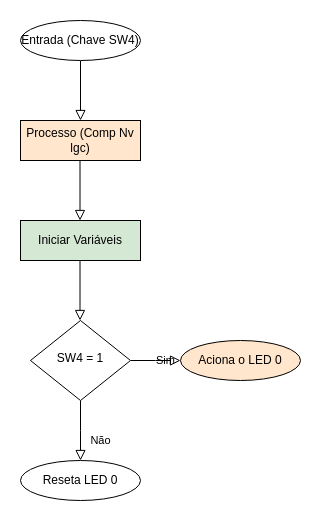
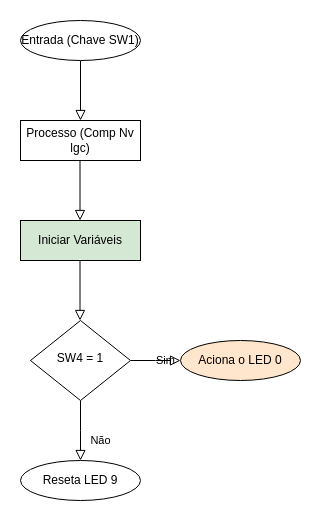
  <mxCell id="0" />
  <mxCell id="1" parent="0" />
  <mxCell id="2" value="" style="rounded=0;html=1;jettySize=auto;orthogonalLoop=1;fontSize=11;endArrow=block;endFill=0;endSize=8;strokeWidth=1;shadow=0;labelBackgroundColor=none;edgeStyle=orthogonalEdgeStyle;" parent="1" edge="1"><mxGeometry relative="1" as="geometry"><mxPoint x="80" y="60" as="sourcePoint" /><mxPoint x="80" y="120" as="targetPoint" /></mxGeometry></mxCell>
  <mxCell id="3" value="Não" style="rounded=0;html=1;jettySize=auto;orthogonalLoop=1;fontSize=11;endArrow=block;endFill=0;endSize=8;strokeWidth=1;shadow=0;labelBackgroundColor=none;edgeStyle=orthogonalEdgeStyle;" parent="1" source="5" edge="1"><mxGeometry x="0.333" y="20" relative="1" as="geometry"><mxPoint as="offset" /><mxPoint x="80" y="460" as="targetPoint" /></mxGeometry></mxCell>
  <mxCell id="4" value="Sim" style="edgeStyle=orthogonalEdgeStyle;rounded=0;html=1;jettySize=auto;orthogonalLoop=1;fontSize=11;endArrow=block;endFill=0;endSize=8;strokeWidth=1;shadow=0;labelBackgroundColor=none;" parent="1" source="5" edge="1"><mxGeometry y="10" relative="1" as="geometry"><mxPoint as="offset" /><mxPoint x="180" y="360" as="targetPoint" /></mxGeometry></mxCell>
  <mxCell id="5" value="SW4 = 1" style="rhombus;whiteSpace=wrap;html=1;shadow=0;fontFamily=Helvetica;fontSize=12;align=center;strokeWidth=1;spacing=6;spacingTop=-4;" parent="1" vertex="1"><mxGeometry x="30" y="320" width="100" height="80" as="geometry" /></mxCell>
  <mxCell id="6" value="Iniciar Variáveis" style="rounded=0;whiteSpace=wrap;html=1;fillColor=#d5e8d4;" vertex="1" parent="1"><mxGeometry x="20" y="220" width="120" height="40" as="geometry" /></mxCell>
  <mxCell id="7" value="" style="rounded=0;html=1;jettySize=auto;orthogonalLoop=1;fontSize=11;endArrow=block;endFill=0;endSize=8;strokeWidth=1;shadow=0;labelBackgroundColor=none;edgeStyle=orthogonalEdgeStyle;" edge="1" parent="1"><mxGeometry relative="1" as="geometry"><mxPoint x="79.5" y="160" as="sourcePoint" /><mxPoint x="79.5" y="220" as="targetPoint" /></mxGeometry></mxCell>
- <mxCell id="8" value="Processo (Comp Nv lgc)" style="rounded=0;whiteSpace=wrap;html=1;fillColor=#ffe6cc;" vertex="1" parent="1"><mxGeometry x="20" y="120" width="120" height="40" as="geometry" /></mxCell>
+ <mxCell id="8" value="Processo (Comp Nv lgc)" style="rounded=0;whiteSpace=wrap;html=1;" vertex="1" parent="1"><mxGeometry x="20" y="120" width="120" height="40" as="geometry" /></mxCell>
  <mxCell id="9" value="" style="rounded=0;html=1;jettySize=auto;orthogonalLoop=1;fontSize=11;endArrow=block;endFill=0;endSize=8;strokeWidth=1;shadow=0;labelBackgroundColor=none;edgeStyle=orthogonalEdgeStyle;" edge="1" parent="1"><mxGeometry relative="1" as="geometry"><mxPoint x="79.5" y="260" as="sourcePoint" /><mxPoint x="79.5" y="320" as="targetPoint" /></mxGeometry></mxCell>
- <mxCell id="10" value="&lt;span&gt;Entrada (Chave SW4)&lt;/span&gt;" style="ellipse;whiteSpace=wrap;html=1;" vertex="1" parent="1"><mxGeometry x="20" y="20" width="120" height="40" as="geometry" /></mxCell>
+ <mxCell id="10" value="&lt;span&gt;Entrada (Chave SW1)&lt;/span&gt;" style="ellipse;whiteSpace=wrap;html=1;" vertex="1" parent="1"><mxGeometry x="20" y="20" width="120" height="40" as="geometry" /></mxCell>
  <mxCell id="11" value="&lt;span&gt;Aciona o LED 0&lt;/span&gt;" style="ellipse;whiteSpace=wrap;html=1;fillColor=#ffe6cc;" vertex="1" parent="1"><mxGeometry x="180" y="340" width="120" height="40" as="geometry" /></mxCell>
- <mxCell id="12" value="&lt;span&gt;Reseta LED 0&lt;/span&gt;" style="ellipse;whiteSpace=wrap;html=1;" vertex="1" parent="1"><mxGeometry x="20" y="460" width="120" height="40" as="geometry" /></mxCell>
+ <mxCell id="12" value="&lt;span&gt;Reseta LED 9&lt;/span&gt;" style="ellipse;whiteSpace=wrap;html=1;" vertex="1" parent="1"><mxGeometry x="20" y="460" width="120" height="40" as="geometry" /></mxCell>
